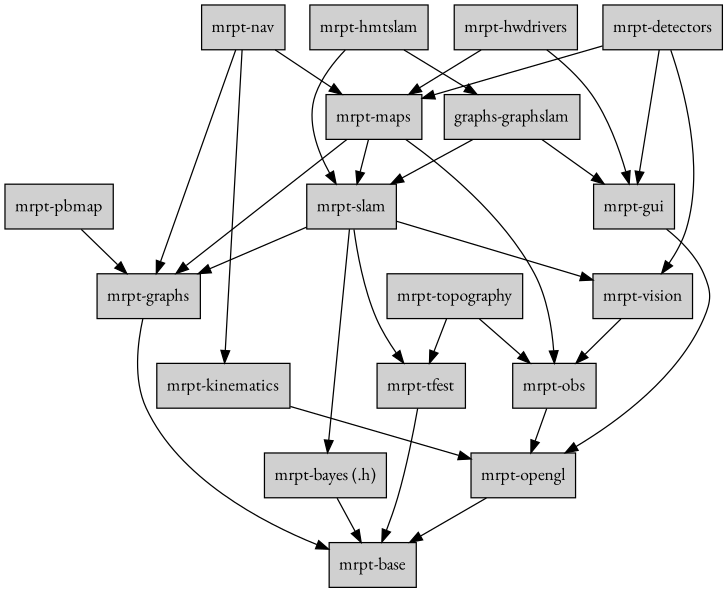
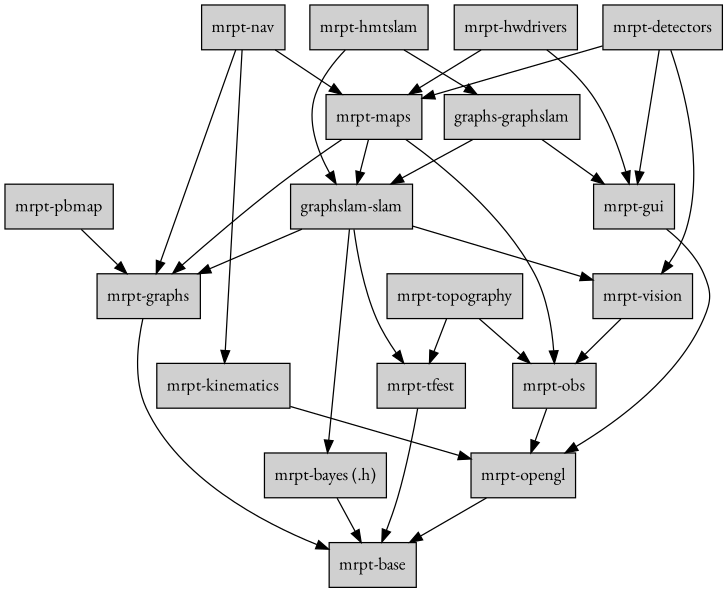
  digraph {
    fontname="EB Garamond"
    node [fillcolor="#D0D0D0" fontname="EB Garamond" shape=box style=filled]
    edge [fontname="EB Garamond"]
    n1 [label="mrpt-base"]
    n2 [label="mrpt-graphs"]
    n3 [label="mrpt-bayes (.h)"]
    n4 [label="mrpt-opengl"]
    n5 [label="mrpt-gui"]
    n6 [label="mrpt-obs"]
    n7 [label="mrpt-hwdrivers"]
    n8 [label="mrpt-maps"]
-   n9 [label="mrpt-slam"]
+   n9 [label="graphslam-slam"]
    n10 [label="mrpt-topography"]
    n11 [label="mrpt-tfest"]
    n12 [label="mrpt-vision"]
    n13 [label="graphs-graphslam"]
    n14 [label="mrpt-hmtslam"]
    n15 [label="mrpt-nav"]
    n16 [label="mrpt-kinematics"]
    n17 [label="mrpt-detectors"]
    n18 [label="mrpt-pbmap"]
    n2 -> n1
    n3 -> n1
    n4 -> n1
    n5 -> n4
    n6 -> n4
    n7 -> n5
    n7 -> n8
    n8 -> n2
    n8 -> n6
    n8 -> n9
    n9 -> n2
    n9 -> n3
    n9 -> n11
    n9 -> n12
    n10 -> n6
    n10 -> n11
    n11 -> n1
    n12 -> n6
    n13 -> n5
    n13 -> n9
    n14 -> n9
    n14 -> n13
    n15 -> n2
    n15 -> n8
    n15 -> n16
    n16 -> n4
    n17 -> n5
    n17 -> n8
    n17 -> n12
    n18 -> n2
  }
